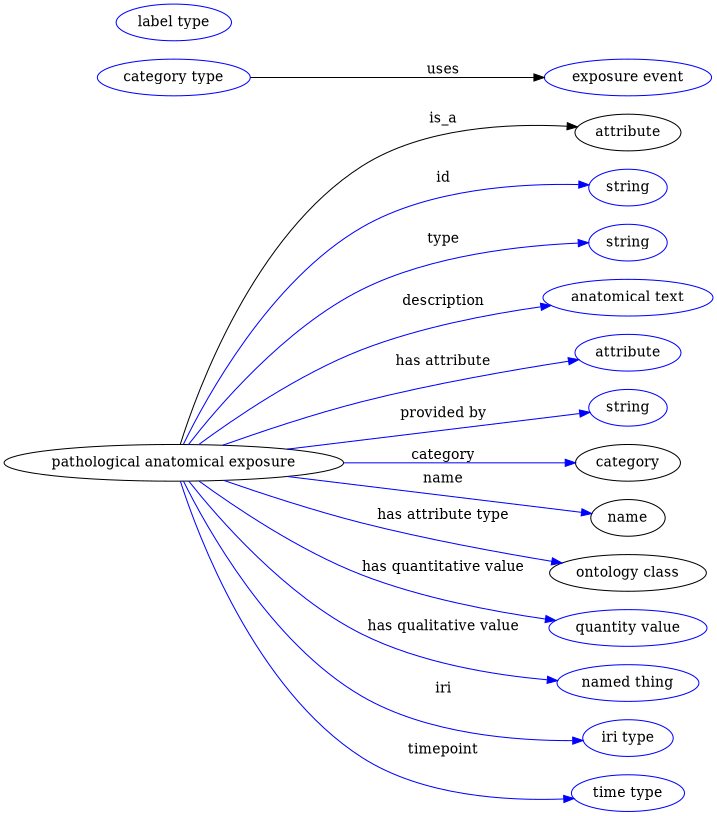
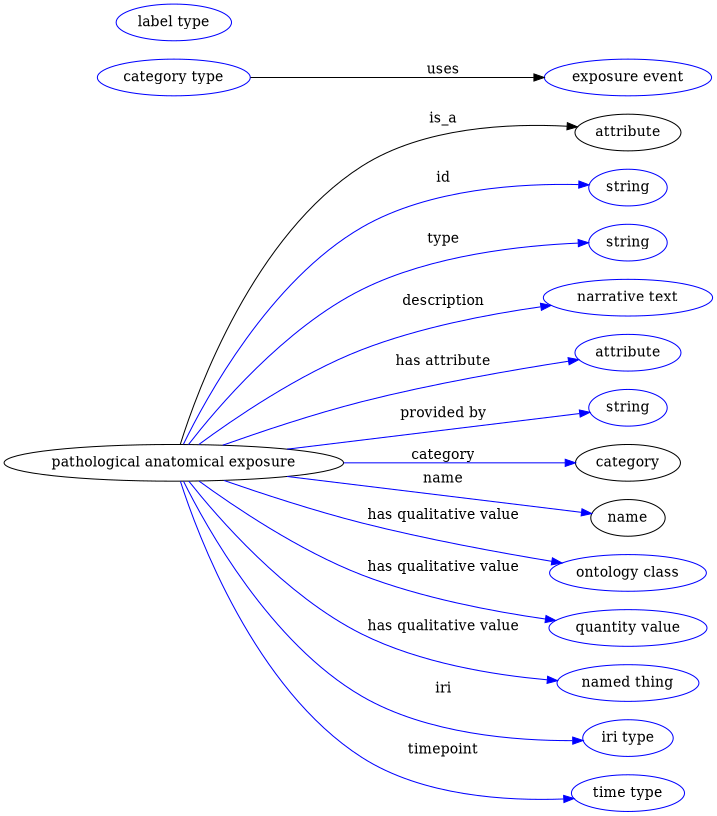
  digraph {
    rankdir=LR
    node [color=blue]
    edge [color=blue style=solid]
    n1 [height=0.5 label="pathological anatomical exposure" width=4.6218 color=""]
    attribute [height=0.5 width=1.4443 color=""]
    n3 [height=0.5 label=string width=1.0652]
    n4 [height=0.5 label=string width=1.0652]
-   n5 [height=0.5 label="anatomical text" width=2.0943]
+   n5 [height=0.5 label="narrative text" width=2.0943]
    n6 [height=0.5 label=attribute width=1.4443]
    n7 [height=0.5 label=string width=1.0652]
    category [height=0.5 width=1.4263 color=""]
    name [height=0.5 width=1.011 color=""]
-   n10 [color=black height=0.5 label="ontology class" width=2.1304]
+   n10 [height=0.5 label="ontology class" width=2.1304]
    n11 [height=0.5 label="quantity value" width=2.1484]
    n12 [height=0.5 label="named thing" width=1.9318]
    n13 [height=0.5 label="iri type" width=1.2277]
    n14 [height=0.5 label="time type" width=1.5346]
    "exposure event" [height=0.5 width=2.2748]
    n16 [height=0.5 label="category type" width=2.0762]
    n17 [height=0.5 label="label type" width=1.5707]
    n1 -> attribute [label=is_a color="" style=""]
    n1 -> n3 [label=id]
    n1 -> n4 [label=type]
    n1 -> n5 [label=description]
    n1 -> n6 [label="has attribute"]
    n1 -> n7 [label="provided by"]
    n1 -> category [label=category]
    n1 -> name [label=name]
-   n1 -> n10 [label="has attribute type"]
-   n1 -> n11 [label="has quantitative value"]
+   n1 -> n10 [label="has qualitative value"]
+   n1 -> n11 [label="has qualitative value"]
    n1 -> n12 [label="has qualitative value"]
    n1 -> n13 [label=iri]
    n1 -> n14 [label=timepoint]
    n16 -> "exposure event" [label=uses color="" style=""]
  }
